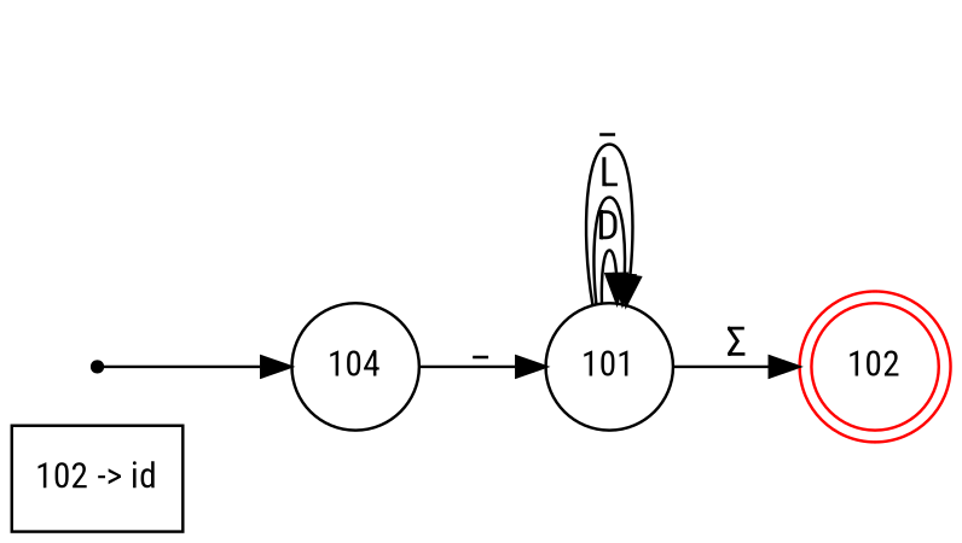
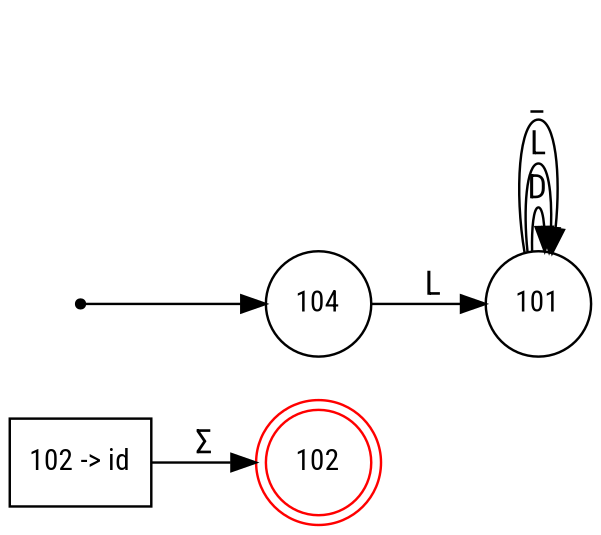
  digraph {
    fontname="Roboto Condensed"
    rankdir=LR
    node [fontname="Roboto Condensed" fontsize=12 shape=circle color=black]
    edge [fontname="Roboto Condensed"]
    n1 [label="102 -> id" shape=rectangle color=""]
    n2 [label=104]
    n3 [label=101]
    n4 [color=red label=102 shape=doublecircle]
    n5 [label=102 shape=point]
-   n2 -> n3 [label=_]
+   n2 -> n3 [label=L]
    n3 -> n3 [label=D]
    n3 -> n3 [label=L]
    n3 -> n3 [label=_]
-   n3 -> n4 [label="Σ"]
+   n1 -> n4 [label="Σ"]
    n5 -> n2
  }
